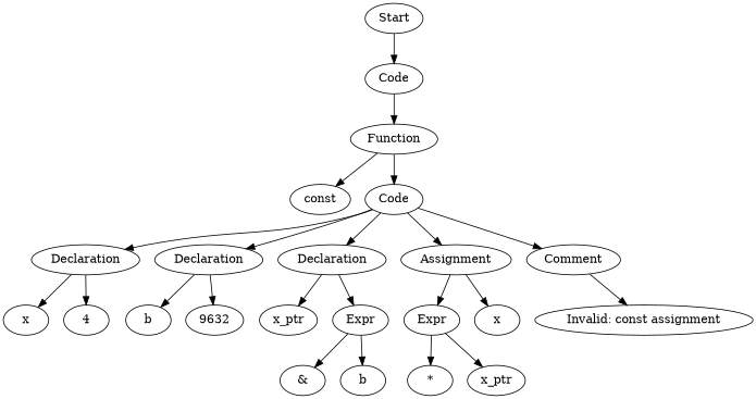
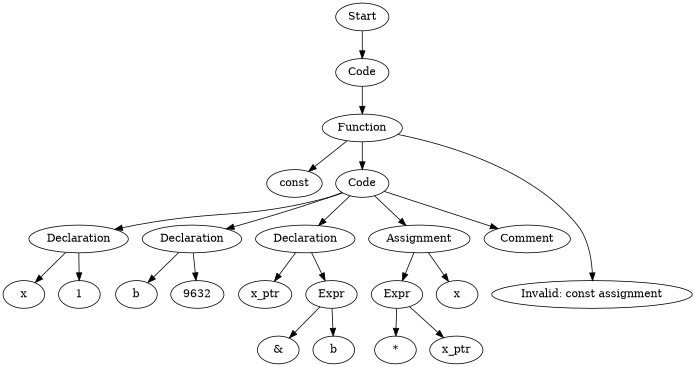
  digraph {
    n1 [label=Start]
    n2 [label=Code]
    n3 [label=Function]
    n4 [label=const]
    n5 [label=Code]
    n6 [label=Declaration]
    n7 [label=Declaration]
    n8 [label=Declaration]
    n9 [label=Assignment]
    n10 [label=Comment]
    n11 [label=x]
-   n12 [label=4]
+   n12 [label=1]
    n13 [label=b]
    n14 [label=9632]
    n15 [label=x_ptr]
    n16 [label=Expr]
    n17 [label=Expr]
    n18 [label=x]
    n19 [label="Invalid: const assignment"]
    n20 [label="&"]
    n21 [label=b]
    n22 [label="*"]
    n23 [label=x_ptr]
    n1 -> n2
    n2 -> n3
    n3 -> n4
    n3 -> n5
    n5 -> n6
    n5 -> n7
    n5 -> n8
    n5 -> n9
    n5 -> n10
    n6 -> n11
    n6 -> n12
    n7 -> n13
    n7 -> n14
    n8 -> n15
    n8 -> n16
    n9 -> n17
    n9 -> n18
-   n10 -> n19
+   n3 -> n19
    n16 -> n20
    n16 -> n21
    n17 -> n22
    n17 -> n23
  }
